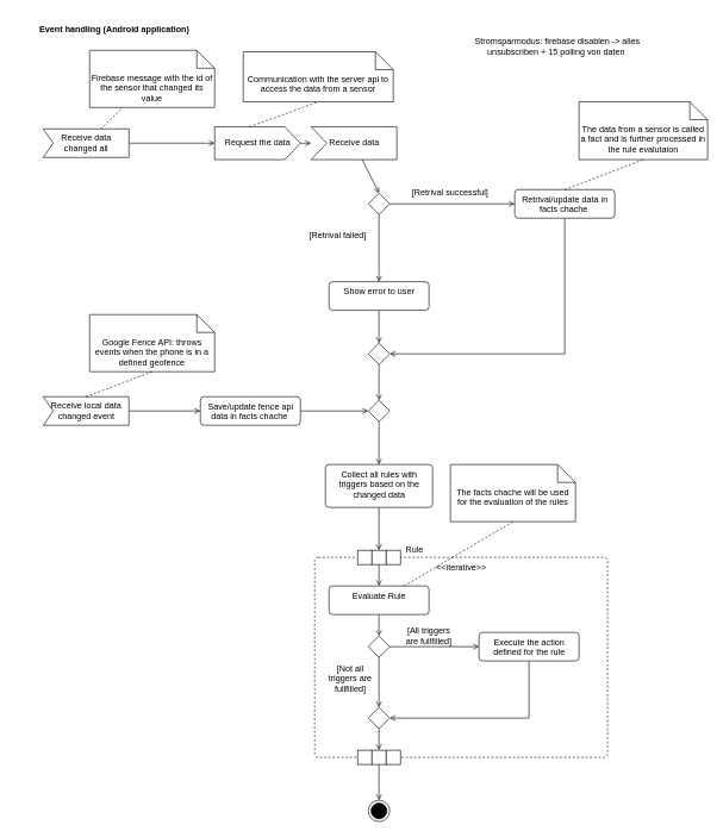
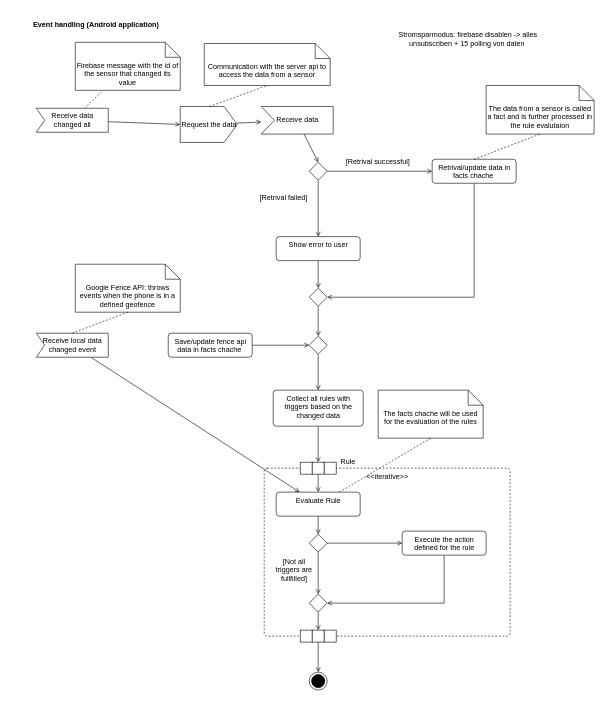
  <mxCell id="0" />
  <mxCell id="1" parent="0" />
  <mxCell id="2" style="rounded=0;orthogonalLoop=1;jettySize=auto;html=1;dashed=1;endArrow=none;endFill=0;" parent="1" source="4" target="6" edge="1"><mxGeometry relative="1" as="geometry" /></mxCell>
  <mxCell id="3" style="edgeStyle=none;rounded=0;orthogonalLoop=1;jettySize=auto;html=1;endArrow=open;endFill=0;entryX=0;entryY=0.5;entryDx=0;entryDy=0;entryPerimeter=0;" parent="1" source="4" target="22" edge="1"><mxGeometry relative="1" as="geometry"><mxPoint x="330" y="200" as="targetPoint" /></mxGeometry></mxCell>
  <mxCell id="4" value="Receive data&lt;br&gt;changed all" style="html=1;shadow=0;dashed=0;align=center;verticalAlign=middle;shape=mxgraph.arrows2.arrow;dy=0;dx=0;notch=14;" parent="1" vertex="1"><mxGeometry x="60" y="180" width="120" height="40" as="geometry" /></mxCell>
  <mxCell id="5" value="Event handling (Android application)" style="text;align=center;fontStyle=1;verticalAlign=middle;spacingLeft=3;spacingRight=3;strokeColor=none;rotatable=0;points=[[0,0.5],[1,0.5]];portConstraint=eastwest;" parent="1" vertex="1"><mxGeometry width="280" height="40" as="geometry" x="20" y="20" /></mxCell>
  <mxCell id="6" value="Firebase message with the id of the sensor that changed its value" style="shape=note2;boundedLbl=1;whiteSpace=wrap;html=1;size=25;verticalAlign=top;align=center;" parent="1" vertex="1"><mxGeometry x="125" y="70" width="175" height="80" as="geometry" /></mxCell>
  <mxCell id="7" value="" style="ellipse;html=1;shape=endState;fillColor=#000000;strokeColor=#000000;" parent="1" vertex="1"><mxGeometry x="515" y="1120" width="30" height="30" as="geometry" /></mxCell>
  <mxCell id="8" style="edgeStyle=none;rounded=0;orthogonalLoop=1;jettySize=auto;html=1;entryX=0.5;entryY=0;entryDx=0;entryDy=0;endArrow=open;endFill=0;" parent="1" source="9" target="19" edge="1"><mxGeometry relative="1" as="geometry" /></mxCell>
  <mxCell id="9" value="Collect all rules with&lt;br&gt;triggers based on the &lt;br&gt;changed data" style="html=1;align=center;verticalAlign=top;rounded=1;absoluteArcSize=1;arcSize=10;dashed=0;" parent="1" vertex="1"><mxGeometry x="455" y="650" width="150" height="60" as="geometry" /></mxCell>
  <mxCell id="10" value="&amp;lt;&amp;lt;iterative&amp;gt;&amp;gt;" style="html=1;align=center;verticalAlign=top;rounded=1;absoluteArcSize=1;arcSize=10;dashed=1;" parent="1" vertex="1"><mxGeometry x="440" y="780" width="410" height="280" as="geometry" /></mxCell>
  <mxCell id="11" value="Rule" style="text;html=1;strokeColor=none;fillColor=none;align=center;verticalAlign=middle;whiteSpace=wrap;rounded=0;" parent="1" vertex="1"><mxGeometry x="540" y="760" width="80" height="20" as="geometry" /></mxCell>
  <mxCell id="12" value="" style="group" parent="1" vertex="1" connectable="0"><mxGeometry x="500" y="1050" width="60" height="20" as="geometry" /></mxCell>
  <mxCell id="13" value="" style="rounded=0;whiteSpace=wrap;html=1;" parent="12" vertex="1"><mxGeometry width="20" height="20" as="geometry" /></mxCell>
  <mxCell id="14" value="" style="rounded=0;whiteSpace=wrap;html=1;" parent="12" vertex="1"><mxGeometry x="20" width="20" height="20" as="geometry" /></mxCell>
  <mxCell id="15" value="" style="rounded=0;whiteSpace=wrap;html=1;" parent="12" vertex="1"><mxGeometry x="40" width="20" height="20" as="geometry" /></mxCell>
  <mxCell id="16" style="edgeStyle=none;rounded=0;orthogonalLoop=1;jettySize=auto;html=1;entryX=0.5;entryY=0;entryDx=0;entryDy=0;endArrow=open;endFill=0;" parent="1" source="14" target="7" edge="1"><mxGeometry relative="1" as="geometry" /></mxCell>
  <mxCell id="17" value="" style="group" parent="1" vertex="1" connectable="0"><mxGeometry x="500" y="770" width="60" height="20" as="geometry" /></mxCell>
  <mxCell id="18" value="" style="rounded=0;whiteSpace=wrap;html=1;" parent="17" vertex="1"><mxGeometry width="20" height="20" as="geometry" /></mxCell>
  <mxCell id="19" value="" style="rounded=0;whiteSpace=wrap;html=1;" parent="17" vertex="1"><mxGeometry x="20" width="20" height="20" as="geometry" /></mxCell>
  <mxCell id="20" value="" style="rounded=0;whiteSpace=wrap;html=1;" parent="17" vertex="1"><mxGeometry x="40" width="20" height="20" as="geometry" /></mxCell>
  <mxCell id="21" style="edgeStyle=none;rounded=0;orthogonalLoop=1;jettySize=auto;html=1;endArrow=open;endFill=0;" parent="1" source="22" target="24" edge="1"><mxGeometry relative="1" as="geometry" /></mxCell>
- <mxCell id="22" value="Request the data" style="html=1;shadow=0;dashed=0;align=center;verticalAlign=middle;shape=mxgraph.arrows2.arrow;dy=0;dx=22;notch=0;" parent="1" vertex="1"><mxGeometry x="300" y="177" width="120" height="46" as="geometry" /></mxCell>
+ <mxCell id="22" value="Request the data" style="html=1;shadow=0;dashed=0;align=center;verticalAlign=middle;shape=mxgraph.arrows2.arrow;dy=0;dx=22;notch=0;" parent="1" vertex="1"><mxGeometry x="300" y="177" width="95" height="60" as="geometry" /></mxCell>
  <mxCell id="23" style="edgeStyle=none;rounded=0;orthogonalLoop=1;jettySize=auto;html=1;entryX=0.5;entryY=0;entryDx=0;entryDy=0;endArrow=open;endFill=0;" parent="1" source="24" target="29" edge="1"><mxGeometry relative="1" as="geometry" /></mxCell>
  <mxCell id="24" value="Receive data" style="html=1;shadow=0;dashed=0;align=center;verticalAlign=middle;shape=mxgraph.arrows2.arrow;dy=0;dx=0;notch=22;" parent="1" vertex="1"><mxGeometry x="435" y="177" width="120" height="46" as="geometry" /></mxCell>
  <mxCell id="25" value="Communication with the server api to access the data from a sensor" style="shape=note2;boundedLbl=1;whiteSpace=wrap;html=1;size=25;verticalAlign=top;align=center;" parent="1" vertex="1"><mxGeometry x="340" y="72" width="210" height="70" as="geometry" /></mxCell>
  <mxCell id="26" style="rounded=0;orthogonalLoop=1;jettySize=auto;html=1;dashed=1;endArrow=none;endFill=0;entryX=0.5;entryY=1;entryDx=0;entryDy=0;entryPerimeter=0;exitX=0;exitY=0;exitDx=49;exitDy=0;exitPerimeter=0;" parent="1" source="22" target="25" edge="1"><mxGeometry relative="1" as="geometry"><mxPoint x="155.263" y="190" as="sourcePoint" /><mxPoint x="610" y="150" as="targetPoint" /></mxGeometry></mxCell>
  <mxCell id="27" style="edgeStyle=none;rounded=0;orthogonalLoop=1;jettySize=auto;html=1;entryX=0.5;entryY=0;entryDx=0;entryDy=0;endArrow=open;endFill=0;" parent="1" source="29" target="31" edge="1"><mxGeometry relative="1" as="geometry" /></mxCell>
  <mxCell id="28" style="edgeStyle=none;rounded=0;orthogonalLoop=1;jettySize=auto;html=1;entryX=0;entryY=0.5;entryDx=0;entryDy=0;endArrow=open;endFill=0;" parent="1" source="29" target="36" edge="1"><mxGeometry relative="1" as="geometry" /></mxCell>
  <mxCell id="29" value="" style="rhombus;" parent="1" vertex="1"><mxGeometry x="515" y="270" width="30" height="30" as="geometry" /></mxCell>
  <mxCell id="30" style="edgeStyle=none;rounded=0;orthogonalLoop=1;jettySize=auto;html=1;entryX=0.5;entryY=0;entryDx=0;entryDy=0;endArrow=open;endFill=0;" parent="1" source="31" target="33" edge="1"><mxGeometry relative="1" as="geometry" /></mxCell>
  <mxCell id="31" value="Show error to user" style="html=1;align=center;verticalAlign=top;rounded=1;absoluteArcSize=1;arcSize=10;dashed=0;" parent="1" vertex="1"><mxGeometry x="460" y="394" width="140" height="40" as="geometry" /></mxCell>
  <mxCell id="32" style="edgeStyle=none;rounded=0;orthogonalLoop=1;jettySize=auto;html=1;entryX=0.5;entryY=0;entryDx=0;entryDy=0;endArrow=open;endFill=0;" parent="1" source="33" target="44" edge="1"><mxGeometry relative="1" as="geometry" /></mxCell>
  <mxCell id="33" value="" style="rhombus;" parent="1" vertex="1"><mxGeometry x="515" y="480" width="30" height="30" as="geometry" /></mxCell>
  <mxCell id="34" value="[Retrival failed]" style="text;html=1;strokeColor=none;fillColor=none;align=center;verticalAlign=middle;whiteSpace=wrap;rounded=0;" parent="1" vertex="1"><mxGeometry x="430" y="320" width="85" height="20" as="geometry" /></mxCell>
  <mxCell id="35" style="edgeStyle=none;rounded=0;orthogonalLoop=1;jettySize=auto;html=1;entryX=1;entryY=0.5;entryDx=0;entryDy=0;endArrow=open;endFill=0;" parent="1" source="36" target="33" edge="1"><mxGeometry relative="1" as="geometry"><Array as="points"><mxPoint x="790" y="495" /></Array></mxGeometry></mxCell>
  <mxCell id="36" value="Retrival/update data in &lt;br&gt;facts chache&amp;nbsp;" style="html=1;align=center;verticalAlign=top;rounded=1;absoluteArcSize=1;arcSize=10;dashed=0;" parent="1" vertex="1"><mxGeometry x="720" y="265" width="140" height="40" as="geometry" /></mxCell>
  <mxCell id="37" value="[Retrival successful]" style="text;html=1;strokeColor=none;fillColor=none;align=center;verticalAlign=middle;whiteSpace=wrap;rounded=0;" parent="1" vertex="1"><mxGeometry x="570" y="260" width="120" height="20" as="geometry" /></mxCell>
  <mxCell id="38" value="The data from a sensor is called a fact and is further processed in the rule evalutaion" style="shape=note2;boundedLbl=1;whiteSpace=wrap;html=1;size=25;verticalAlign=top;align=center;" parent="1" vertex="1"><mxGeometry x="810" y="142" width="180" height="81" as="geometry" /></mxCell>
  <mxCell id="39" style="rounded=0;orthogonalLoop=1;jettySize=auto;html=1;dashed=1;endArrow=none;endFill=0;entryX=0.5;entryY=1;entryDx=0;entryDy=0;entryPerimeter=0;exitX=0.5;exitY=0;exitDx=0;exitDy=0;" parent="1" source="36" target="38" edge="1"><mxGeometry relative="1" as="geometry"><mxPoint x="640" y="237" as="sourcePoint" /><mxPoint x="756" y="190" as="targetPoint" /></mxGeometry></mxCell>
- <mxCell id="40" style="edgeStyle=none;rounded=0;orthogonalLoop=1;jettySize=auto;html=1;entryX=0;entryY=0.5;entryDx=0;entryDy=0;endArrow=open;endFill=0;" parent="1" source="41" target="61" edge="1"><mxGeometry relative="1" as="geometry" /></mxCell>
+ <mxCell id="40" style="edgeStyle=none;rounded=0;orthogonalLoop=1;jettySize=auto;html=1;endArrow=open;endFill=0;" parent="1" source="41" target="47" edge="1"><mxGeometry relative="1" as="geometry" /></mxCell>
  <mxCell id="41" value="Receive local data&lt;br&gt;changed event" style="html=1;shadow=0;dashed=0;align=center;verticalAlign=middle;shape=mxgraph.arrows2.arrow;dy=0;dx=0;notch=14;" parent="1" vertex="1"><mxGeometry x="60" y="555" width="120" height="40" as="geometry" /></mxCell>
  <mxCell id="42" value="Google Fence API: throws events when the phone is in a defined geofence" style="shape=note2;boundedLbl=1;whiteSpace=wrap;html=1;size=25;verticalAlign=top;align=center;" parent="1" vertex="1"><mxGeometry x="125" y="440" width="175" height="80" as="geometry" /></mxCell>
  <mxCell id="43" style="edgeStyle=none;rounded=0;orthogonalLoop=1;jettySize=auto;html=1;entryX=0.5;entryY=0;entryDx=0;entryDy=0;endArrow=open;endFill=0;" parent="1" source="44" target="9" edge="1"><mxGeometry relative="1" as="geometry" /></mxCell>
  <mxCell id="44" value="" style="rhombus;" parent="1" vertex="1"><mxGeometry x="515" y="560" width="30" height="30" as="geometry" /></mxCell>
  <mxCell id="45" style="rounded=0;orthogonalLoop=1;jettySize=auto;html=1;dashed=1;endArrow=none;endFill=0;entryX=0.5;entryY=1;entryDx=0;entryDy=0;entryPerimeter=0;exitX=0;exitY=0;exitDx=60;exitDy=0;exitPerimeter=0;" parent="1" source="41" target="42" edge="1"><mxGeometry relative="1" as="geometry"><mxPoint x="150.556" y="190" as="sourcePoint" /><mxPoint x="181.389" y="160" as="targetPoint" /></mxGeometry></mxCell>
  <mxCell id="46" style="edgeStyle=none;rounded=0;orthogonalLoop=1;jettySize=auto;html=1;endArrow=open;endFill=0;" parent="1" source="47" target="53" edge="1"><mxGeometry relative="1" as="geometry" /></mxCell>
  <mxCell id="47" value="Evaluate Rule" style="html=1;align=center;verticalAlign=top;rounded=1;absoluteArcSize=1;arcSize=10;dashed=0;" parent="1" vertex="1"><mxGeometry x="460" y="820" width="140" height="40" as="geometry" /></mxCell>
  <mxCell id="48" value="The facts chache will be used for the evaluation of the rules" style="shape=note2;boundedLbl=1;whiteSpace=wrap;html=1;size=25;verticalAlign=top;align=center;" parent="1" vertex="1"><mxGeometry x="630" y="650" width="175" height="80" as="geometry" /></mxCell>
  <mxCell id="49" style="rounded=0;orthogonalLoop=1;jettySize=auto;html=1;dashed=1;endArrow=none;endFill=0;entryX=0.5;entryY=1;entryDx=0;entryDy=0;entryPerimeter=0;exitX=0.75;exitY=0;exitDx=0;exitDy=0;" parent="1" source="47" target="48" edge="1"><mxGeometry relative="1" as="geometry"><mxPoint x="130" y="565" as="sourcePoint" /><mxPoint x="222.5" y="530" as="targetPoint" /></mxGeometry></mxCell>
  <mxCell id="50" style="edgeStyle=none;rounded=0;orthogonalLoop=1;jettySize=auto;html=1;entryX=0.5;entryY=0;entryDx=0;entryDy=0;endArrow=open;endFill=0;" parent="1" source="19" target="47" edge="1"><mxGeometry relative="1" as="geometry" /></mxCell>
  <mxCell id="51" style="edgeStyle=none;rounded=0;orthogonalLoop=1;jettySize=auto;html=1;endArrow=open;endFill=0;" parent="1" source="53" target="55" edge="1"><mxGeometry relative="1" as="geometry" /></mxCell>
  <mxCell id="52" style="edgeStyle=none;rounded=0;orthogonalLoop=1;jettySize=auto;html=1;entryX=0;entryY=0.5;entryDx=0;entryDy=0;endArrow=open;endFill=0;" parent="1" source="53" target="57" edge="1"><mxGeometry relative="1" as="geometry" /></mxCell>
  <mxCell id="53" value="" style="rhombus;" parent="1" vertex="1"><mxGeometry x="515" y="890" width="30" height="30" as="geometry" /></mxCell>
  <mxCell id="54" style="edgeStyle=none;rounded=0;orthogonalLoop=1;jettySize=auto;html=1;endArrow=open;endFill=0;" parent="1" source="55" target="14" edge="1"><mxGeometry relative="1" as="geometry" /></mxCell>
  <mxCell id="55" value="" style="rhombus;" parent="1" vertex="1"><mxGeometry x="515" y="990" width="30" height="30" as="geometry" /></mxCell>
  <mxCell id="56" style="edgeStyle=none;rounded=0;orthogonalLoop=1;jettySize=auto;html=1;entryX=1;entryY=0.5;entryDx=0;entryDy=0;endArrow=open;endFill=0;" parent="1" source="57" target="55" edge="1"><mxGeometry relative="1" as="geometry"><Array as="points"><mxPoint x="740" y="1005" /></Array></mxGeometry></mxCell>
  <mxCell id="57" value="Execute the action&lt;br&gt;defined for the rule" style="html=1;align=center;verticalAlign=top;rounded=1;absoluteArcSize=1;arcSize=10;dashed=0;" parent="1" vertex="1"><mxGeometry x="670" y="885" width="140" height="40" as="geometry" /></mxCell>
- <mxCell id="58" value="[All triggers are fullfilled]" style="text;html=1;strokeColor=none;fillColor=none;align=center;verticalAlign=middle;whiteSpace=wrap;rounded=0;" parent="1" vertex="1"><mxGeometry x="560" y="880" width="80" height="20" as="geometry" /></mxCell>
  <mxCell id="59" value="[Not all triggers are fullfilled]" style="text;html=1;strokeColor=none;fillColor=none;align=center;verticalAlign=middle;whiteSpace=wrap;rounded=0;" parent="1" vertex="1"><mxGeometry x="450" y="925" width="80" height="50" as="geometry" /></mxCell>
  <mxCell id="60" style="edgeStyle=none;rounded=0;orthogonalLoop=1;jettySize=auto;html=1;entryX=0;entryY=0.5;entryDx=0;entryDy=0;endArrow=open;endFill=0;" parent="1" source="61" target="44" edge="1"><mxGeometry relative="1" as="geometry" /></mxCell>
  <mxCell id="61" value="Save/update fence api&lt;br&gt;data in facts chache&amp;nbsp;" style="html=1;align=center;verticalAlign=top;rounded=1;absoluteArcSize=1;arcSize=10;dashed=0;" parent="1" vertex="1"><mxGeometry x="280" y="555" width="140" height="40" as="geometry" /></mxCell>
  <mxCell id="62" value="Stromsparmodus: firebase disablen -&amp;gt; alles unsubscriben + 15 polling von daten&amp;nbsp;" style="text;html=1;strokeColor=none;fillColor=none;align=center;verticalAlign=middle;whiteSpace=wrap;rounded=0;" vertex="1" parent="1"><mxGeometry x="650" y="40" width="260" height="50" as="geometry" /></mxCell>
